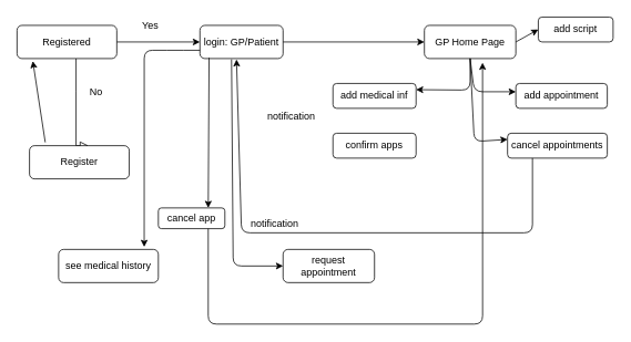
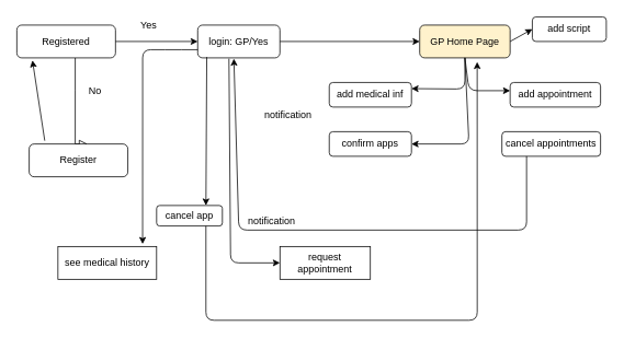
  <mxCell id="0" />
  <mxCell id="1" parent="0" />
  <mxCell id="2" value="" style="rounded=0;html=1;jettySize=auto;orthogonalLoop=1;fontSize=11;endArrow=block;endFill=0;endSize=8;strokeWidth=1;shadow=0;labelBackgroundColor=none;edgeStyle=orthogonalEdgeStyle;entryX=0.592;entryY=0;entryDx=0;entryDy=0;entryPerimeter=0;" parent="1" source="3" target="4" edge="1"><mxGeometry relative="1" as="geometry"><mxPoint x="130" y="170" as="targetPoint" /><Array as="points"><mxPoint x="91" y="110" /><mxPoint x="91" y="110" /></Array></mxGeometry></mxCell>
  <mxCell id="3" value="Registered" style="rounded=1;whiteSpace=wrap;html=1;fontSize=12;glass=0;strokeWidth=1;shadow=0;" parent="1" vertex="1"><mxGeometry x="20" y="30" width="120" height="40" as="geometry" /></mxCell>
  <mxCell id="4" value="Register" style="rounded=1;whiteSpace=wrap;html=1;fontSize=12;glass=0;strokeWidth=1;shadow=0;" parent="1" vertex="1"><mxGeometry x="35" y="175" width="120" height="40" as="geometry" /></mxCell>
  <mxCell id="5" value="" style="endArrow=classic;html=1;" parent="1" edge="1"><mxGeometry width="50" height="50" relative="1" as="geometry"><mxPoint x="140" y="50" as="sourcePoint" /><mxPoint x="240" y="50" as="targetPoint" /></mxGeometry></mxCell>
- <mxCell id="6" value="login: GP/Patient" style="rounded=1;whiteSpace=wrap;html=1;" parent="1" vertex="1"><mxGeometry x="240" y="30" width="100" height="40" as="geometry" /></mxCell>
- <mxCell id="7" value="GP Home Page" style="rounded=1;whiteSpace=wrap;html=1;" vertex="1" parent="1"><mxGeometry x="510" y="30" width="110" height="40" as="geometry" /></mxCell>
+ <mxCell id="6" value="login: GP/Yes" style="rounded=1;whiteSpace=wrap;html=1;" parent="1" vertex="1"><mxGeometry x="240" y="30" width="100" height="40" as="geometry" /></mxCell>
+ <mxCell id="7" value="GP Home Page" style="rounded=1;whiteSpace=wrap;html=1;fillColor=#fff2cc;" vertex="1" parent="1"><mxGeometry x="510" y="30" width="110" height="40" as="geometry" /></mxCell>
  <mxCell id="8" value="" style="endArrow=classic;html=1;entryX=0;entryY=0.5;entryDx=0;entryDy=0;" edge="1" parent="1" target="7"><mxGeometry width="50" height="50" relative="1" as="geometry"><mxPoint x="340" y="50" as="sourcePoint" /><mxPoint x="520" y="100" as="targetPoint" /></mxGeometry></mxCell>
  <mxCell id="9" value="add script" style="rounded=1;whiteSpace=wrap;html=1;" vertex="1" parent="1"><mxGeometry x="647" y="20" width="90" height="30" as="geometry" /></mxCell>
  <mxCell id="10" value="add medical inf" style="rounded=1;whiteSpace=wrap;html=1;" vertex="1" parent="1"><mxGeometry x="400" y="100" width="100" height="30" as="geometry" /></mxCell>
  <mxCell id="11" value="add appointment" style="rounded=1;whiteSpace=wrap;html=1;" vertex="1" parent="1"><mxGeometry x="620" y="100" width="110" height="30" as="geometry" /></mxCell>
  <mxCell id="12" value="confirm apps" style="rounded=1;whiteSpace=wrap;html=1;" vertex="1" parent="1"><mxGeometry x="400" y="160" width="100" height="30" as="geometry" /></mxCell>
  <mxCell id="13" value="cancel appointments" style="rounded=1;whiteSpace=wrap;html=1;" vertex="1" parent="1"><mxGeometry x="610" y="160" width="120" height="30" as="geometry" /></mxCell>
  <mxCell id="14" value="" style="endArrow=classic;html=1;exitX=1;exitY=0.5;exitDx=0;exitDy=0;entryX=0;entryY=0.5;entryDx=0;entryDy=0;entryPerimeter=0;" edge="1" parent="1" source="7" target="9"><mxGeometry width="50" height="50" relative="1" as="geometry"><mxPoint x="590" y="140" as="sourcePoint" /><mxPoint x="640" y="90" as="targetPoint" /></mxGeometry></mxCell>
  <mxCell id="15" value="" style="endArrow=classic;html=1;entryX=1;entryY=0.25;entryDx=0;entryDy=0;exitX=0.5;exitY=1;exitDx=0;exitDy=0;" edge="1" parent="1" source="7" target="10"><mxGeometry width="50" height="50" relative="1" as="geometry"><mxPoint x="520" y="130" as="sourcePoint" /><mxPoint x="570" y="80" as="targetPoint" /><Array as="points"><mxPoint x="565" y="108" /></Array></mxGeometry></mxCell>
+ <mxCell id="16" value="" style="endArrow=classic;html=1;entryX=1;entryY=0.5;entryDx=0;entryDy=0;exitX=0.5;exitY=1;exitDx=0;exitDy=0;" edge="1" parent="1" source="7" target="12"><mxGeometry width="50" height="50" relative="1" as="geometry"><mxPoint x="560" y="70" as="sourcePoint" /><mxPoint x="570" y="190" as="targetPoint" /><Array as="points"><mxPoint x="570" y="175" /></Array></mxGeometry></mxCell>
  <mxCell id="17" value="" style="endArrow=classic;html=1;exitX=0.5;exitY=1;exitDx=0;exitDy=0;" edge="1" parent="1" source="7"><mxGeometry width="50" height="50" relative="1" as="geometry"><mxPoint x="580" y="160" as="sourcePoint" /><mxPoint x="620" y="110" as="targetPoint" /><Array as="points"><mxPoint x="570" y="110" /></Array></mxGeometry></mxCell>
- <mxCell id="18" value="" style="endArrow=classic;html=1;exitX=0.5;exitY=1;exitDx=0;exitDy=0;entryX=0;entryY=0.25;entryDx=0;entryDy=0;" edge="1" parent="1" source="7" target="13"><mxGeometry width="50" height="50" relative="1" as="geometry"><mxPoint x="540" y="200" as="sourcePoint" /><mxPoint x="630" y="200" as="targetPoint" /><Array as="points"><mxPoint x="570" y="170" /></Array></mxGeometry></mxCell>
- <mxCell id="19" value="see medical history" style="rounded=1;whiteSpace=wrap;html=1;" vertex="1" parent="1"><mxGeometry x="70" y="300" width="120" height="40" as="geometry" /></mxCell>
+ <mxCell id="19" value="see medical history" style="whiteSpace=wrap;html=1;rounded=0;" vertex="1" parent="1"><mxGeometry x="70" y="300" width="120" height="40" as="geometry" /></mxCell>
  <mxCell id="20" value="No" style="text;html=1;align=center;verticalAlign=middle;resizable=0;points=[];autosize=1;" vertex="1" parent="1"><mxGeometry x="100" y="100" width="30" height="20" as="geometry" /></mxCell>
  <mxCell id="21" value="Yes" style="text;html=1;align=center;verticalAlign=middle;resizable=0;points=[];autosize=1;" vertex="1" parent="1"><mxGeometry x="160" y="20" width="40" height="20" as="geometry" /></mxCell>
  <mxCell id="22" value="" style="endArrow=classic;html=1;exitX=0.158;exitY=-0.1;exitDx=0;exitDy=0;exitPerimeter=0;entryX=0.158;entryY=1.075;entryDx=0;entryDy=0;entryPerimeter=0;" edge="1" parent="1" source="4" target="3"><mxGeometry width="50" height="50" relative="1" as="geometry"><mxPoint x="10" y="135" as="sourcePoint" /><mxPoint x="60" y="85" as="targetPoint" /></mxGeometry></mxCell>
- <mxCell id="23" value="request appointment" style="rounded=1;whiteSpace=wrap;html=1;" vertex="1" parent="1"><mxGeometry x="340" y="300" width="110" height="40" as="geometry" /></mxCell>
+ <mxCell id="23" value="request appointment" style="whiteSpace=wrap;html=1;rounded=0;" vertex="1" parent="1"><mxGeometry x="340" y="300" width="110" height="40" as="geometry" /></mxCell>
  <mxCell id="24" value="" style="endArrow=classic;html=1;exitX=0;exitY=0.75;exitDx=0;exitDy=0;entryX=0.858;entryY=-0.075;entryDx=0;entryDy=0;entryPerimeter=0;" edge="1" parent="1" source="6" target="19"><mxGeometry width="50" height="50" relative="1" as="geometry"><mxPoint x="250" y="210" as="sourcePoint" /><mxPoint x="300" y="160" as="targetPoint" /><Array as="points"><mxPoint x="210" y="60" /><mxPoint x="173" y="60" /></Array></mxGeometry></mxCell>
  <mxCell id="25" value="" style="endArrow=classic;html=1;exitX=0.38;exitY=1.025;exitDx=0;exitDy=0;entryX=0;entryY=0.5;entryDx=0;entryDy=0;exitPerimeter=0;" edge="1" parent="1" source="6" target="23"><mxGeometry width="50" height="50" relative="1" as="geometry"><mxPoint x="300" y="290" as="sourcePoint" /><mxPoint x="300" y="300" as="targetPoint" /><Array as="points"><mxPoint x="280" y="320" /></Array></mxGeometry></mxCell>
  <mxCell id="26" value="notification" style="text;html=1;strokeColor=none;fillColor=none;align=center;verticalAlign=middle;whiteSpace=wrap;rounded=0;" vertex="1" parent="1"><mxGeometry x="330" y="130" width="40" height="20" as="geometry" /></mxCell>
  <mxCell id="27" value="" style="endArrow=classic;html=1;exitX=0.25;exitY=1;exitDx=0;exitDy=0;entryX=0.44;entryY=1.025;entryDx=0;entryDy=0;entryPerimeter=0;" edge="1" parent="1" source="13" target="6"><mxGeometry width="50" height="50" relative="1" as="geometry"><mxPoint x="670" y="210" as="sourcePoint" /><mxPoint x="310" y="280" as="targetPoint" /><Array as="points"><mxPoint x="640" y="280" /><mxPoint x="290" y="280" /></Array></mxGeometry></mxCell>
  <mxCell id="28" value="notification" style="text;html=1;strokeColor=none;fillColor=none;align=center;verticalAlign=middle;whiteSpace=wrap;rounded=0;" vertex="1" parent="1"><mxGeometry x="310" y="260" width="40" height="20" as="geometry" /></mxCell>
  <mxCell id="29" value="cancel app" style="rounded=1;whiteSpace=wrap;html=1;" vertex="1" parent="1"><mxGeometry x="190" y="250" width="80" height="25" as="geometry" /></mxCell>
  <mxCell id="30" value="" style="endArrow=classic;html=1;exitX=0.11;exitY=0.975;exitDx=0;exitDy=0;exitPerimeter=0;entryX=0.75;entryY=0;entryDx=0;entryDy=0;" edge="1" parent="1" source="6" target="29"><mxGeometry width="50" height="50" relative="1" as="geometry"><mxPoint x="300" y="290" as="sourcePoint" /><mxPoint x="350" y="240" as="targetPoint" /></mxGeometry></mxCell>
  <mxCell id="31" value="" style="endArrow=classic;html=1;exitX=0.75;exitY=1;exitDx=0;exitDy=0;entryX=0.636;entryY=1.125;entryDx=0;entryDy=0;entryPerimeter=0;" edge="1" parent="1" source="29" target="7"><mxGeometry width="50" height="50" relative="1" as="geometry"><mxPoint x="300" y="290" as="sourcePoint" /><mxPoint x="580" y="300" as="targetPoint" /><Array as="points"><mxPoint x="250" y="390" /><mxPoint x="580" y="390" /></Array></mxGeometry></mxCell>
